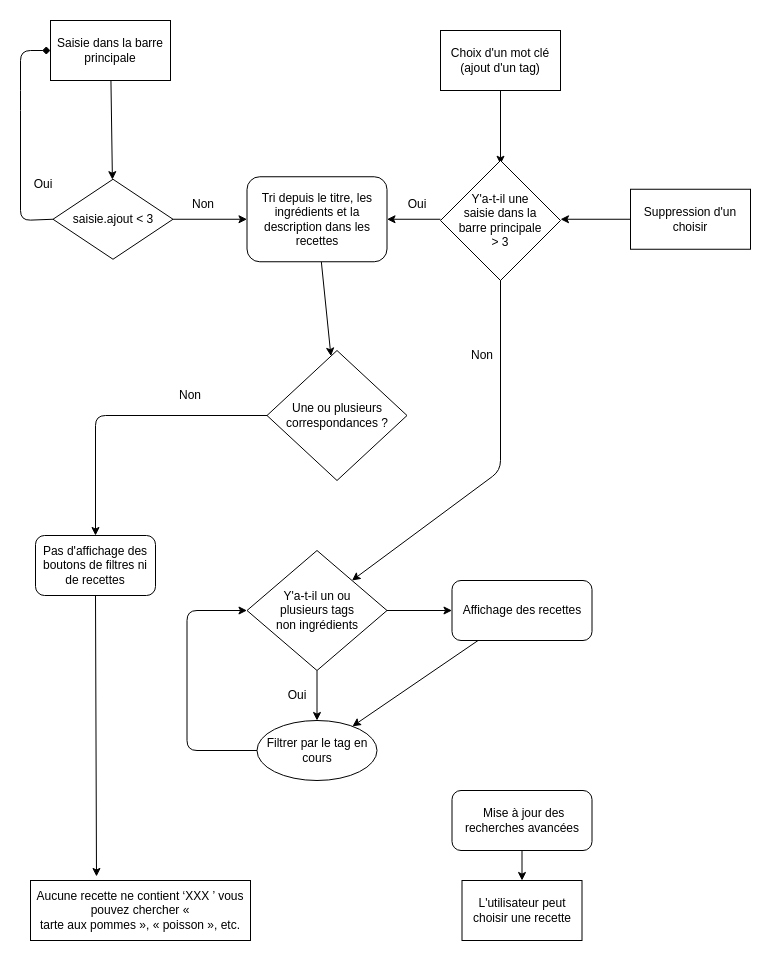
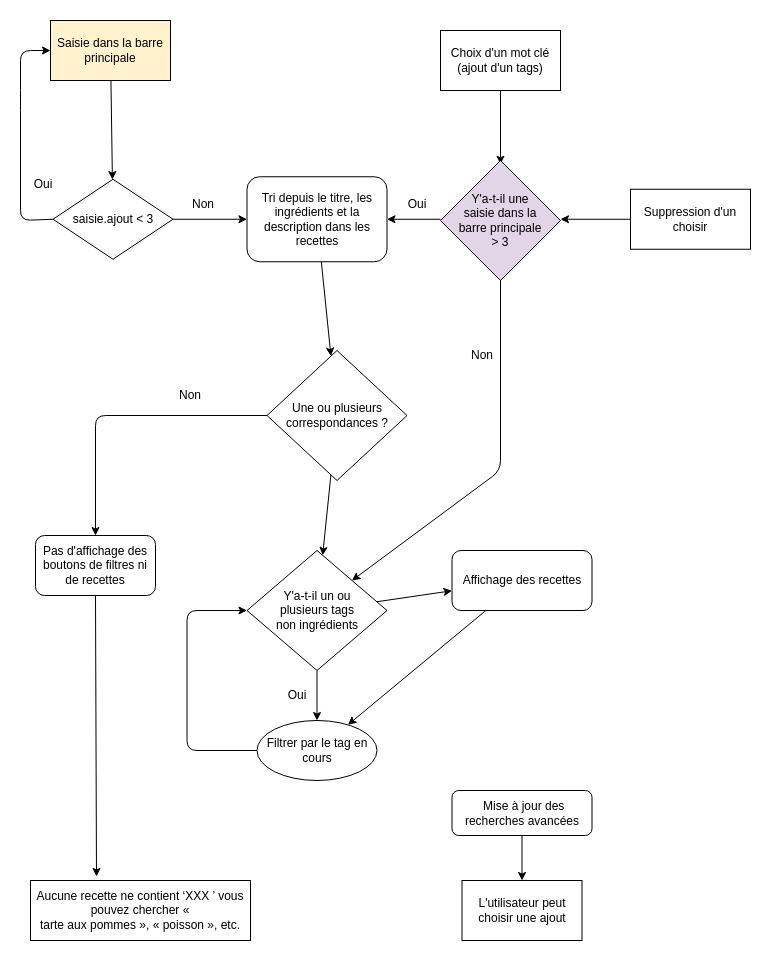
  <mxCell id="0" />
  <mxCell id="1" parent="0" />
- <mxCell id="2" style="edgeStyle=none;html=1;entryX=0;entryY=0.5;entryDx=0;entryDy=0;exitX=0;exitY=0.5;exitDx=0;exitDy=0;endArrow=diamond;" parent="1" source="5" target="31" edge="1"><mxGeometry relative="1" as="geometry"><mxPoint x="170" y="130" as="sourcePoint" /><mxPoint x="50" y="65" as="targetPoint" /><Array as="points"><mxPoint x="20" y="220" /><mxPoint x="20" y="100" /><mxPoint x="20" y="50" /></Array></mxGeometry></mxCell>
+ <mxCell id="2" style="edgeStyle=none;html=1;entryX=0;entryY=0.5;entryDx=0;entryDy=0;exitX=0;exitY=0.5;exitDx=0;exitDy=0;" parent="1" source="5" target="31" edge="1"><mxGeometry relative="1" as="geometry"><mxPoint x="170" y="130" as="sourcePoint" /><mxPoint x="50" y="65" as="targetPoint" /><Array as="points"><mxPoint x="20" y="220" /><mxPoint x="20" y="100" /><mxPoint x="20" y="50" /></Array></mxGeometry></mxCell>
  <mxCell id="3" value="" style="edgeStyle=none;html=1;" parent="1" target="5" edge="1"><mxGeometry relative="1" as="geometry"><mxPoint x="110.444" y="80" as="sourcePoint" /></mxGeometry></mxCell>
  <mxCell id="4" value="" style="edgeStyle=none;html=1;" parent="1" source="5" target="9" edge="1"><mxGeometry relative="1" as="geometry" /></mxCell>
  <mxCell id="5" value="saisie.ajout &amp;lt; 3" style="rhombus;whiteSpace=wrap;html=1;" parent="1" vertex="1"><mxGeometry x="52.5" y="178.75" width="120" height="80" as="geometry" /></mxCell>
  <mxCell id="6" value="Oui" style="text;html=1;strokeColor=none;fillColor=none;align=center;verticalAlign=middle;whiteSpace=wrap;rounded=0;" parent="1" vertex="1"><mxGeometry x="22.5" y="168.75" width="40" height="30" as="geometry" /></mxCell>
  <mxCell id="7" value="Non" style="text;html=1;strokeColor=none;fillColor=none;align=center;verticalAlign=middle;whiteSpace=wrap;rounded=0;" parent="1" vertex="1"><mxGeometry x="172.5" y="188.75" width="60" height="30" as="geometry" /></mxCell>
  <mxCell id="8" value="" style="edgeStyle=none;html=1;" edge="1" parent="1" source="9" target="15"><mxGeometry relative="1" as="geometry" /></mxCell>
  <mxCell id="9" value="Tri depuis le titre, les ingrédients et la description dans les recettes" style="rounded=1;whiteSpace=wrap;html=1;" parent="1" vertex="1"><mxGeometry x="246.5" y="176.25" width="140" height="85" as="geometry" /></mxCell>
  <mxCell id="10" value="" style="edgeStyle=none;html=1;exitX=0;exitY=0.5;exitDx=0;exitDy=0;entryX=0.5;entryY=0;entryDx=0;entryDy=0;" parent="1" edge="1" source="15"><mxGeometry relative="1" as="geometry"><mxPoint x="246.5" y="445" as="sourcePoint" /><mxPoint x="95" y="535" as="targetPoint" /><Array as="points"><mxPoint x="95" y="415" /></Array></mxGeometry></mxCell>
  <mxCell id="11" value="" style="edgeStyle=none;html=1;" edge="1" parent="1" source="12" target="24"><mxGeometry relative="1" as="geometry"><mxPoint x="526.5" y="680" as="targetPoint" /></mxGeometry></mxCell>
- <mxCell id="12" value="Affichage des recettes" style="rounded=1;whiteSpace=wrap;html=1;" parent="1" vertex="1"><mxGeometry x="451.5" y="580" width="140" height="60" as="geometry" /></mxCell>
+ <mxCell id="12" value="Affichage des recettes" style="rounded=1;whiteSpace=wrap;html=1;" parent="1" vertex="1"><mxGeometry x="451.5" y="550" width="140" height="60" as="geometry" /></mxCell>
  <mxCell id="13" value="Non" style="text;html=1;strokeColor=none;fillColor=none;align=center;verticalAlign=middle;whiteSpace=wrap;rounded=0;" parent="1" vertex="1"><mxGeometry x="160" y="380" width="60" height="30" as="geometry" /></mxCell>
+ <mxCell id="14" value="" style="edgeStyle=none;html=1;" edge="1" parent="1" source="15" target="21"><mxGeometry relative="1" as="geometry" /></mxCell>
  <mxCell id="15" value="Une ou plusieurs correspondances ?" style="rhombus;whiteSpace=wrap;html=1;" parent="1" vertex="1"><mxGeometry x="266.5" y="350" width="140" height="130" as="geometry" /></mxCell>
  <mxCell id="16" value="" style="edgeStyle=none;html=1;" edge="1" parent="1"><mxGeometry relative="1" as="geometry"><mxPoint x="500" y="90" as="sourcePoint" /><mxPoint x="500" y="163.75" as="targetPoint" /></mxGeometry></mxCell>
  <mxCell id="17" value="" style="edgeStyle=none;html=1;" edge="1" parent="1"><mxGeometry relative="1" as="geometry"><mxPoint x="630" y="218.75" as="sourcePoint" /><mxPoint x="560" y="218.75" as="targetPoint" /></mxGeometry></mxCell>
  <mxCell id="18" value="" style="edgeStyle=none;html=1;" edge="1" parent="1"><mxGeometry relative="1" as="geometry"><mxPoint x="316.5" y="510" as="sourcePoint" /><mxPoint x="316.5" y="510" as="targetPoint" /></mxGeometry></mxCell>
  <mxCell id="19" value="" style="edgeStyle=none;html=1;" edge="1" parent="1" source="21" target="12"><mxGeometry relative="1" as="geometry" /></mxCell>
  <mxCell id="20" value="" style="edgeStyle=none;html=1;" edge="1" parent="1" source="21" target="24"><mxGeometry relative="1" as="geometry" /></mxCell>
  <mxCell id="21" value="Y'a-t-il un ou&lt;br&gt;plusieurs tags&lt;br&gt;non ingrédients" style="rhombus;whiteSpace=wrap;html=1;" vertex="1" parent="1"><mxGeometry x="246.5" y="550" width="140" height="120" as="geometry" /></mxCell>
  <mxCell id="22" value="Non" style="text;html=1;strokeColor=none;fillColor=none;align=center;verticalAlign=middle;whiteSpace=wrap;rounded=0;" vertex="1" parent="1"><mxGeometry x="451.5" y="340" width="60" height="30" as="geometry" /></mxCell>
  <mxCell id="23" value="" style="edgeStyle=none;html=1;entryX=0;entryY=0.5;entryDx=0;entryDy=0;exitX=0;exitY=0.5;exitDx=0;exitDy=0;" edge="1" parent="1" source="24" target="21"><mxGeometry relative="1" as="geometry"><Array as="points"><mxPoint x="186.5" y="750" /><mxPoint x="186.5" y="610" /></Array></mxGeometry></mxCell>
  <mxCell id="24" value="Filtrer par le tag en cours" style="ellipse;whiteSpace=wrap;html=1;" vertex="1" parent="1"><mxGeometry x="256.5" y="720" width="120" height="60" as="geometry" /></mxCell>
  <mxCell id="25" value="Oui" style="text;html=1;strokeColor=none;fillColor=none;align=center;verticalAlign=middle;whiteSpace=wrap;rounded=0;" vertex="1" parent="1"><mxGeometry x="266.5" y="680" width="60" height="30" as="geometry" /></mxCell>
  <mxCell id="26" value="" style="edgeStyle=none;html=1;" edge="1" parent="1" source="27"><mxGeometry relative="1" as="geometry"><mxPoint x="521.5" y="880" as="targetPoint" /></mxGeometry></mxCell>
- <mxCell id="27" value="&amp;nbsp;Mise à jour des recherches avancées" style="whiteSpace=wrap;html=1;rounded=1;" vertex="1" parent="1"><mxGeometry x="451.5" y="790" width="140" height="60" as="geometry" /></mxCell>
+ <mxCell id="27" value="&amp;nbsp;Mise à jour des recherches avancées" style="whiteSpace=wrap;html=1;rounded=1;" vertex="1" parent="1"><mxGeometry x="451.5" y="790" width="140" height="45" as="geometry" /></mxCell>
  <mxCell id="28" value="" style="edgeStyle=none;html=1;" edge="1" parent="1" target="9"><mxGeometry relative="1" as="geometry"><mxPoint x="440" y="218.75" as="sourcePoint" /></mxGeometry></mxCell>
  <mxCell id="29" value="" style="edgeStyle=none;html=1;entryX=1;entryY=0;entryDx=0;entryDy=0;" edge="1" parent="1" target="21"><mxGeometry relative="1" as="geometry"><mxPoint x="500" y="273.75" as="sourcePoint" /><mxPoint x="500" y="378.75" as="targetPoint" /><Array as="points"><mxPoint x="500" y="470" /></Array></mxGeometry></mxCell>
  <mxCell id="30" value="Oui" style="text;html=1;strokeColor=none;fillColor=none;align=center;verticalAlign=middle;whiteSpace=wrap;rounded=0;" vertex="1" parent="1"><mxGeometry x="386.5" y="188.75" width="60" height="30" as="geometry" /></mxCell>
- <mxCell id="31" value="Saisie dans la barre principale" style="rounded=0;whiteSpace=wrap;html=1;" vertex="1" parent="1"><mxGeometry x="50" y="20" width="120" height="60" as="geometry" /></mxCell>
- <mxCell id="32" value="Choix d'un mot clé&lt;br&gt;(ajout d'un tag)" style="rounded=0;whiteSpace=wrap;html=1;" vertex="1" parent="1"><mxGeometry x="440" y="30" width="120" height="60" as="geometry" /></mxCell>
- <mxCell id="33" value="L'utilisateur peut choisir une recette" style="rounded=0;whiteSpace=wrap;html=1;" vertex="1" parent="1"><mxGeometry x="461.5" y="880" width="120" height="60" as="geometry" /></mxCell>
+ <mxCell id="31" value="Saisie dans la barre principale" style="rounded=0;whiteSpace=wrap;html=1;fillColor=#fff2cc;" vertex="1" parent="1"><mxGeometry x="50" y="20" width="120" height="60" as="geometry" /></mxCell>
+ <mxCell id="32" value="Choix d'un mot clé&lt;br&gt;(ajout d'un tags)" style="rounded=0;whiteSpace=wrap;html=1;" vertex="1" parent="1"><mxGeometry x="440" y="30" width="120" height="60" as="geometry" /></mxCell>
+ <mxCell id="33" value="L'utilisateur peut choisir une ajout" style="rounded=0;whiteSpace=wrap;html=1;" vertex="1" parent="1"><mxGeometry x="461.5" y="880" width="120" height="60" as="geometry" /></mxCell>
  <mxCell id="34" value="Suppression d'un choisir" style="rounded=0;whiteSpace=wrap;html=1;" vertex="1" parent="1"><mxGeometry x="630" y="188.75" width="120" height="60" as="geometry" /></mxCell>
- <mxCell id="35" value="Y'a-t-il une&lt;br&gt;saisie dans la&lt;br&gt;barre principale&lt;br&gt;&amp;gt; 3" style="rhombus;whiteSpace=wrap;html=1;" vertex="1" parent="1"><mxGeometry x="440" y="160" width="120" height="120" as="geometry" /></mxCell>
+ <mxCell id="35" value="Y'a-t-il une&lt;br&gt;saisie dans la&lt;br&gt;barre principale&lt;br&gt;&amp;gt; 3" style="rhombus;whiteSpace=wrap;html=1;fillColor=#e1d5e7;" vertex="1" parent="1"><mxGeometry x="440" y="160" width="120" height="120" as="geometry" /></mxCell>
  <mxCell id="36" value="Aucune recette ne contient ‘XXX ’ vous pouvez chercher «&lt;br&gt;tarte aux pommes », « poisson », etc." style="rounded=0;whiteSpace=wrap;html=1;" vertex="1" parent="1"><mxGeometry x="30" y="880" width="220" height="60" as="geometry" /></mxCell>
  <mxCell id="37" value="" style="edgeStyle=none;html=1;entryX=0.3;entryY=-0.067;entryDx=0;entryDy=0;entryPerimeter=0;" edge="1" parent="1" target="36"><mxGeometry relative="1" as="geometry"><mxPoint x="95" y="595" as="sourcePoint" /><mxPoint x="95" y="650" as="targetPoint" /></mxGeometry></mxCell>
  <mxCell id="38" value="Pas d'affichage des boutons de filtres ni de recettes" style="rounded=1;whiteSpace=wrap;html=1;" vertex="1" parent="1"><mxGeometry x="35" y="535" width="120" height="60" as="geometry" /></mxCell>
